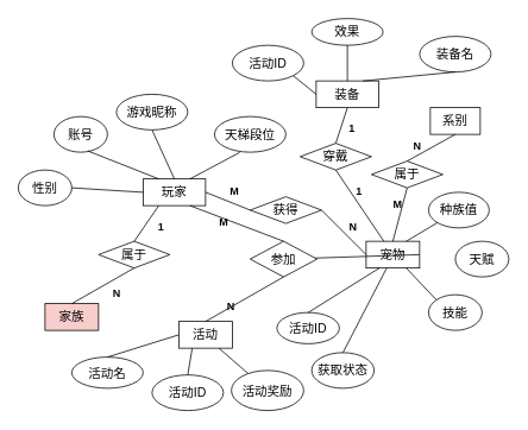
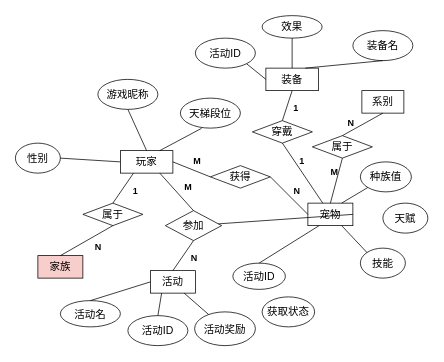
  <mxCell id="0" />
  <mxCell id="1" parent="0" />
  <mxCell id="2" value="&lt;font style=&quot;font-size: 14px;&quot;&gt;玩家&lt;/font&gt;" style="rounded=0;whiteSpace=wrap;html=1;" parent="1" vertex="1"><mxGeometry x="160" y="200" width="70" height="30" as="geometry" /></mxCell>
- <mxCell id="3" value="&lt;font style=&quot;font-size: 14px;&quot;&gt;账号&lt;/font&gt;" style="ellipse;whiteSpace=wrap;html=1;" parent="1" vertex="1"><mxGeometry x="60" y="130" width="60" height="40" as="geometry" /></mxCell>
- <mxCell id="4" value="" style="endArrow=none;html=1;rounded=0;entryX=0.633;entryY=0.965;entryDx=0;entryDy=0;entryPerimeter=0;exitX=0.25;exitY=0;exitDx=0;exitDy=0;" parent="1" source="2" target="3" edge="1"><mxGeometry width="50" height="50" relative="1" as="geometry"><mxPoint x="90" y="230" as="sourcePoint" /><mxPoint x="140" y="180" as="targetPoint" /><Array as="points" /></mxGeometry></mxCell>
  <mxCell id="5" value="&lt;font style=&quot;font-size: 14px;&quot;&gt;游戏昵称&lt;/font&gt;" style="ellipse;whiteSpace=wrap;html=1;" parent="1" vertex="1"><mxGeometry x="130" y="105" width="80" height="40" as="geometry" /></mxCell>
  <mxCell id="6" value="" style="endArrow=none;html=1;rounded=0;entryX=0.5;entryY=1;entryDx=0;entryDy=0;exitX=0.5;exitY=0;exitDx=0;exitDy=0;" parent="1" source="2" target="5" edge="1"><mxGeometry width="50" height="50" relative="1" as="geometry"><mxPoint x="210" y="220" as="sourcePoint" /><mxPoint x="260" y="170" as="targetPoint" /><Array as="points" /></mxGeometry></mxCell>
  <mxCell id="7" value="&lt;font style=&quot;font-size: 14px;&quot;&gt;获得&lt;/font&gt;" style="rhombus;whiteSpace=wrap;html=1;" parent="1" vertex="1"><mxGeometry x="280" y="220" width="80" height="30" as="geometry" /></mxCell>
  <mxCell id="8" value="" style="endArrow=none;html=1;rounded=0;entryX=1;entryY=0.5;entryDx=0;entryDy=0;exitX=0;exitY=0.5;exitDx=0;exitDy=0;" parent="1" source="7" target="2" edge="1"><mxGeometry width="50" height="50" relative="1" as="geometry"><mxPoint x="200" y="280" as="sourcePoint" /><mxPoint x="250" y="230" as="targetPoint" /></mxGeometry></mxCell>
  <mxCell id="9" value="&lt;font style=&quot;font-size: 12px;&quot;&gt;M&lt;/font&gt;" style="text;strokeColor=none;fillColor=none;html=1;fontSize=24;fontStyle=1;verticalAlign=middle;align=center;" parent="1" vertex="1"><mxGeometry x="244" y="200" width="36" height="20" as="geometry" /></mxCell>
  <mxCell id="10" value="&lt;font style=&quot;font-size: 14px;&quot;&gt;宠物&lt;/font&gt;" style="rounded=0;whiteSpace=wrap;html=1;" parent="1" vertex="1"><mxGeometry x="410" y="270" width="60" height="30" as="geometry" /></mxCell>
  <mxCell id="11" value="" style="endArrow=none;html=1;rounded=0;entryX=1;entryY=0.5;entryDx=0;entryDy=0;exitX=0;exitY=0.5;exitDx=0;exitDy=0;" parent="1" source="10" target="7" edge="1"><mxGeometry width="50" height="50" relative="1" as="geometry"><mxPoint x="280" y="300" as="sourcePoint" /><mxPoint x="330" y="250" as="targetPoint" /></mxGeometry></mxCell>
  <mxCell id="12" value="&lt;font style=&quot;font-size: 12px;&quot;&gt;N&lt;/font&gt;" style="text;strokeColor=none;fillColor=none;html=1;fontSize=24;fontStyle=1;verticalAlign=middle;align=center;" parent="1" vertex="1"><mxGeometry x="380" y="240" width="30" height="20" as="geometry" /></mxCell>
  <mxCell id="13" value="&lt;font style=&quot;font-size: 14px;&quot;&gt;种族值&lt;/font&gt;" style="ellipse;whiteSpace=wrap;html=1;" parent="1" vertex="1"><mxGeometry x="480" y="215" width="68" height="40" as="geometry" /></mxCell>
  <mxCell id="14" value="" style="endArrow=none;html=1;rounded=0;entryX=0;entryY=1;entryDx=0;entryDy=0;exitX=0.75;exitY=0;exitDx=0;exitDy=0;" parent="1" source="10" target="13" edge="1"><mxGeometry width="50" height="50" relative="1" as="geometry"><mxPoint x="470" y="350" as="sourcePoint" /><mxPoint x="520" y="300" as="targetPoint" /></mxGeometry></mxCell>
  <mxCell id="15" value="&lt;font style=&quot;font-size: 14px;&quot;&gt;天赋&lt;/font&gt;" style="ellipse;whiteSpace=wrap;html=1;" parent="1" vertex="1"><mxGeometry x="510" y="270" width="60" height="40" as="geometry" /></mxCell>
  <mxCell id="16" value="" style="endArrow=none;html=1;rounded=0;exitX=1;exitY=0.5;exitDx=0;exitDy=0;" parent="1" source="10" target="35" edge="1"><mxGeometry width="50" height="50" relative="1" as="geometry"><mxPoint x="450" y="380" as="sourcePoint" /><mxPoint x="500" y="330" as="targetPoint" /></mxGeometry></mxCell>
  <mxCell id="17" value="&lt;font style=&quot;font-size: 14px;&quot;&gt;系别&lt;/font&gt;" style="rounded=0;whiteSpace=wrap;html=1;" parent="1" vertex="1"><mxGeometry x="482" y="120" width="56" height="30" as="geometry" /></mxCell>
  <mxCell id="18" value="&lt;font style=&quot;font-size: 14px;&quot;&gt;属于&lt;/font&gt;" style="rhombus;whiteSpace=wrap;html=1;" parent="1" vertex="1"><mxGeometry x="416" y="180" width="80" height="30" as="geometry" /></mxCell>
  <mxCell id="19" value="" style="endArrow=none;html=1;rounded=0;entryX=0.5;entryY=1;entryDx=0;entryDy=0;exitX=0.5;exitY=0;exitDx=0;exitDy=0;" parent="1" source="10" target="18" edge="1"><mxGeometry width="50" height="50" relative="1" as="geometry"><mxPoint x="340" y="320" as="sourcePoint" /><mxPoint x="390" y="270" as="targetPoint" /></mxGeometry></mxCell>
  <mxCell id="20" value="&lt;span style=&quot;font-size: 12px;&quot;&gt;M&lt;/span&gt;" style="text;strokeColor=none;fillColor=none;html=1;fontSize=24;fontStyle=1;verticalAlign=middle;align=center;" parent="1" vertex="1"><mxGeometry x="430" y="215" width="30" height="20" as="geometry" /></mxCell>
  <mxCell id="21" value="" style="endArrow=none;html=1;rounded=0;entryX=0.5;entryY=1;entryDx=0;entryDy=0;exitX=0.5;exitY=0;exitDx=0;exitDy=0;" parent="1" source="18" target="17" edge="1"><mxGeometry width="50" height="50" relative="1" as="geometry"><mxPoint x="340" y="180" as="sourcePoint" /><mxPoint x="390" y="130" as="targetPoint" /></mxGeometry></mxCell>
  <mxCell id="22" value="&lt;font style=&quot;font-size: 12px;&quot;&gt;N&lt;/font&gt;" style="text;strokeColor=none;fillColor=none;html=1;fontSize=24;fontStyle=1;verticalAlign=middle;align=center;" parent="1" vertex="1"><mxGeometry x="452" y="150" width="30" height="20" as="geometry" /></mxCell>
  <mxCell id="23" value="&lt;span style=&quot;font-size: 14px;&quot;&gt;技能&lt;/span&gt;" style="ellipse;whiteSpace=wrap;html=1;" parent="1" vertex="1"><mxGeometry x="480" y="330" width="60" height="40" as="geometry" /></mxCell>
  <mxCell id="24" value="" style="endArrow=none;html=1;rounded=0;entryX=0.75;entryY=1;entryDx=0;entryDy=0;exitX=0;exitY=0;exitDx=0;exitDy=0;" parent="1" source="23" target="10" edge="1"><mxGeometry width="50" height="50" relative="1" as="geometry"><mxPoint x="403" y="375" as="sourcePoint" /><mxPoint x="453" y="325" as="targetPoint" /></mxGeometry></mxCell>
  <mxCell id="25" value="&lt;font style=&quot;font-size: 14px;&quot;&gt;天梯段位&lt;/font&gt;" style="ellipse;whiteSpace=wrap;html=1;" parent="1" vertex="1"><mxGeometry x="240" y="130" width="80" height="40" as="geometry" /></mxCell>
  <mxCell id="26" value="" style="endArrow=none;html=1;rounded=0;entryX=0.355;entryY=1.005;entryDx=0;entryDy=0;entryPerimeter=0;exitX=0.75;exitY=0;exitDx=0;exitDy=0;" parent="1" source="2" target="25" edge="1"><mxGeometry width="50" height="50" relative="1" as="geometry"><mxPoint x="280" y="290" as="sourcePoint" /><mxPoint x="330" y="240" as="targetPoint" /></mxGeometry></mxCell>
  <mxCell id="27" value="&lt;font style=&quot;font-size: 14px;&quot;&gt;属于&lt;/font&gt;" style="rhombus;whiteSpace=wrap;html=1;" parent="1" vertex="1"><mxGeometry x="110" y="270" width="80" height="30" as="geometry" /></mxCell>
  <mxCell id="28" value="" style="endArrow=none;html=1;rounded=0;entryX=0.25;entryY=1;entryDx=0;entryDy=0;exitX=0.5;exitY=0;exitDx=0;exitDy=0;" parent="1" source="27" target="2" edge="1"><mxGeometry width="50" height="50" relative="1" as="geometry"><mxPoint x="280" y="290" as="sourcePoint" /><mxPoint x="210" y="250" as="targetPoint" /></mxGeometry></mxCell>
  <mxCell id="29" value="&lt;font style=&quot;font-size: 12px;&quot;&gt;1&lt;/font&gt;" style="text;strokeColor=none;fillColor=none;html=1;fontSize=24;fontStyle=1;verticalAlign=middle;align=center;" parent="1" vertex="1"><mxGeometry x="155" y="240" width="50" height="20" as="geometry" /></mxCell>
  <mxCell id="30" value="&lt;font style=&quot;font-size: 14px;&quot;&gt;家族&lt;/font&gt;" style="rounded=0;whiteSpace=wrap;html=1;fillColor=#f8cecc;" parent="1" vertex="1"><mxGeometry x="50" y="340" width="60" height="30" as="geometry" /></mxCell>
  <mxCell id="31" value="" style="endArrow=none;html=1;rounded=0;entryX=0.5;entryY=1;entryDx=0;entryDy=0;exitX=0.5;exitY=0;exitDx=0;exitDy=0;" parent="1" source="30" target="27" edge="1"><mxGeometry width="50" height="50" relative="1" as="geometry"><mxPoint x="155" y="370" as="sourcePoint" /><mxPoint x="205" y="320" as="targetPoint" /><Array as="points" /></mxGeometry></mxCell>
  <mxCell id="32" value="&lt;font style=&quot;font-size: 12px;&quot;&gt;N&lt;/font&gt;" style="text;strokeColor=none;fillColor=none;html=1;fontSize=24;fontStyle=1;verticalAlign=middle;align=center;" parent="1" vertex="1"><mxGeometry x="110" y="310" width="40" height="30" as="geometry" /></mxCell>
  <mxCell id="33" value="&lt;font style=&quot;font-size: 14px;&quot;&gt;性别&lt;/font&gt;" style="ellipse;whiteSpace=wrap;html=1;" parent="1" vertex="1"><mxGeometry x="20" y="190" width="60" height="40" as="geometry" /></mxCell>
  <mxCell id="34" value="" style="endArrow=none;html=1;rounded=0;entryX=0;entryY=0.5;entryDx=0;entryDy=0;exitX=1;exitY=0.5;exitDx=0;exitDy=0;" parent="1" source="33" target="2" edge="1"><mxGeometry width="50" height="50" relative="1" as="geometry"><mxPoint x="60" y="280" as="sourcePoint" /><mxPoint x="120" y="225" as="targetPoint" /><Array as="points" /></mxGeometry></mxCell>
- <mxCell id="35" value="&lt;font style=&quot;font-size: 14px;&quot;&gt;参加&lt;/font&gt;" style="rhombus;whiteSpace=wrap;html=1;" parent="1" vertex="1"><mxGeometry x="280" y="270" width="75" height="40" as="geometry" /></mxCell>
+ <mxCell id="35" value="&lt;font style=&quot;font-size: 14px;&quot;&gt;参加&lt;/font&gt;" style="rhombus;whiteSpace=wrap;html=1;" parent="1" vertex="1"><mxGeometry x="220" y="280" width="75" height="40" as="geometry" /></mxCell>
  <mxCell id="36" value="" style="endArrow=none;html=1;rounded=0;entryX=0.75;entryY=1;entryDx=0;entryDy=0;exitX=0.5;exitY=0;exitDx=0;exitDy=0;" parent="1" source="35" target="2" edge="1"><mxGeometry width="50" height="50" relative="1" as="geometry"><mxPoint x="280" y="280" as="sourcePoint" /><mxPoint x="330" y="230" as="targetPoint" /></mxGeometry></mxCell>
  <mxCell id="37" value="&lt;font style=&quot;font-size: 12px;&quot;&gt;M&lt;/font&gt;" style="text;strokeColor=none;fillColor=none;html=1;fontSize=24;fontStyle=1;verticalAlign=middle;align=center;" parent="1" vertex="1"><mxGeometry x="230" y="235" width="40" height="20" as="geometry" /></mxCell>
  <mxCell id="38" value="&lt;font style=&quot;font-size: 14px;&quot;&gt;活动&lt;/font&gt;" style="rounded=0;whiteSpace=wrap;html=1;" parent="1" vertex="1"><mxGeometry x="200" y="360" width="60" height="30" as="geometry" /></mxCell>
  <mxCell id="39" value="" style="endArrow=none;html=1;rounded=0;entryX=0.5;entryY=1;entryDx=0;entryDy=0;exitX=0.5;exitY=0;exitDx=0;exitDy=0;" parent="1" source="38" target="35" edge="1"><mxGeometry width="50" height="50" relative="1" as="geometry"><mxPoint x="280" y="280" as="sourcePoint" /><mxPoint x="330" y="230" as="targetPoint" /></mxGeometry></mxCell>
  <mxCell id="40" value="&lt;font style=&quot;font-size: 12px;&quot;&gt;N&lt;/font&gt;" style="text;strokeColor=none;fillColor=none;html=1;fontSize=24;fontStyle=1;verticalAlign=middle;align=center;" parent="1" vertex="1"><mxGeometry x="227.5" y="330" width="60" height="20" as="geometry" /></mxCell>
  <mxCell id="41" value="&lt;font style=&quot;font-size: 14px;&quot;&gt;活动名&lt;/font&gt;" style="ellipse;whiteSpace=wrap;html=1;" parent="1" vertex="1"><mxGeometry x="80" y="400" width="80" height="35" as="geometry" /></mxCell>
  <mxCell id="42" value="" style="endArrow=none;html=1;rounded=0;entryX=0;entryY=0.5;entryDx=0;entryDy=0;exitX=0.5;exitY=0;exitDx=0;exitDy=0;" parent="1" source="41" target="38" edge="1"><mxGeometry width="50" height="50" relative="1" as="geometry"><mxPoint x="130" y="470" as="sourcePoint" /><mxPoint x="180" y="420" as="targetPoint" /></mxGeometry></mxCell>
  <mxCell id="43" value="&lt;font style=&quot;font-size: 14px;&quot;&gt;活动ID&lt;/font&gt;" style="ellipse;whiteSpace=wrap;html=1;" parent="1" vertex="1"><mxGeometry x="170" y="420" width="80" height="40" as="geometry" /></mxCell>
  <mxCell id="44" value="" style="endArrow=none;html=1;rounded=0;entryX=0.25;entryY=1;entryDx=0;entryDy=0;exitX=0.5;exitY=0;exitDx=0;exitDy=0;" parent="1" source="43" target="38" edge="1"><mxGeometry width="50" height="50" relative="1" as="geometry"><mxPoint x="250" y="485" as="sourcePoint" /><mxPoint x="300" y="435" as="targetPoint" /></mxGeometry></mxCell>
  <mxCell id="45" value="&lt;font style=&quot;font-size: 14px;&quot;&gt;活动奖励&lt;/font&gt;" style="ellipse;whiteSpace=wrap;html=1;" parent="1" vertex="1"><mxGeometry x="259" y="415" width="81" height="45" as="geometry" /></mxCell>
  <mxCell id="46" value="" style="endArrow=none;html=1;rounded=0;entryX=0.75;entryY=1;entryDx=0;entryDy=0;" parent="1" source="45" target="38" edge="1"><mxGeometry width="50" height="50" relative="1" as="geometry"><mxPoint x="280" y="280" as="sourcePoint" /><mxPoint x="330" y="230" as="targetPoint" /></mxGeometry></mxCell>
  <mxCell id="47" value="&lt;font style=&quot;font-size: 14px;&quot;&gt;活动ID&lt;/font&gt;" style="ellipse;whiteSpace=wrap;html=1;" parent="1" vertex="1"><mxGeometry x="310" y="350" width="70" height="35" as="geometry" /></mxCell>
  <mxCell id="48" value="" style="endArrow=none;html=1;rounded=0;entryX=0.25;entryY=1;entryDx=0;entryDy=0;exitX=0.5;exitY=0;exitDx=0;exitDy=0;" parent="1" source="47" target="10" edge="1"><mxGeometry width="50" height="50" relative="1" as="geometry"><mxPoint x="280" y="280" as="sourcePoint" /><mxPoint x="330" y="230" as="targetPoint" /></mxGeometry></mxCell>
  <mxCell id="49" value="&lt;font style=&quot;font-size: 14px;&quot;&gt;穿戴&lt;/font&gt;" style="rhombus;whiteSpace=wrap;html=1;" parent="1" vertex="1"><mxGeometry x="336" y="160" width="80" height="30" as="geometry" /></mxCell>
  <mxCell id="50" value="" style="endArrow=none;html=1;rounded=0;entryX=0.5;entryY=1;entryDx=0;entryDy=0;" parent="1" source="10" target="49" edge="1"><mxGeometry width="50" height="50" relative="1" as="geometry"><mxPoint x="280" y="270" as="sourcePoint" /><mxPoint x="330" y="220" as="targetPoint" /></mxGeometry></mxCell>
  <mxCell id="51" value="&lt;font style=&quot;font-size: 12px;&quot;&gt;1&lt;/font&gt;" style="text;strokeColor=none;fillColor=none;html=1;fontSize=24;fontStyle=1;verticalAlign=middle;align=center;" parent="1" vertex="1"><mxGeometry x="380" y="200" width="44" height="20" as="geometry" /></mxCell>
  <mxCell id="52" value="&lt;font style=&quot;font-size: 14px;&quot;&gt;装备&lt;/font&gt;" style="rounded=0;whiteSpace=wrap;html=1;" parent="1" vertex="1"><mxGeometry x="354" y="90" width="70" height="30" as="geometry" /></mxCell>
  <mxCell id="53" value="" style="endArrow=none;html=1;rounded=0;entryX=0.5;entryY=1;entryDx=0;entryDy=0;exitX=0.5;exitY=0;exitDx=0;exitDy=0;" parent="1" source="49" target="52" edge="1"><mxGeometry width="50" height="50" relative="1" as="geometry"><mxPoint x="280" y="270" as="sourcePoint" /><mxPoint x="330" y="220" as="targetPoint" /></mxGeometry></mxCell>
  <mxCell id="54" value="&lt;font style=&quot;font-size: 12px;&quot;&gt;1&lt;/font&gt;" style="text;strokeColor=none;fillColor=none;html=1;fontSize=24;fontStyle=1;verticalAlign=middle;align=center;" parent="1" vertex="1"><mxGeometry x="362" y="125" width="64" height="30" as="geometry" /></mxCell>
  <mxCell id="55" value="&lt;font style=&quot;font-size: 14px;&quot;&gt;装备名&lt;/font&gt;" style="ellipse;whiteSpace=wrap;html=1;" parent="1" vertex="1"><mxGeometry x="470" y="40" width="80" height="40" as="geometry" /></mxCell>
  <mxCell id="56" value="" style="endArrow=none;html=1;rounded=0;entryX=0.5;entryY=1;entryDx=0;entryDy=0;exitX=0.75;exitY=0;exitDx=0;exitDy=0;" parent="1" source="52" target="55" edge="1"><mxGeometry width="50" height="50" relative="1" as="geometry"><mxPoint x="280" y="270" as="sourcePoint" /><mxPoint x="330" y="220" as="targetPoint" /></mxGeometry></mxCell>
  <mxCell id="57" value="&lt;font style=&quot;font-size: 14px;&quot;&gt;效果&lt;/font&gt;" style="ellipse;whiteSpace=wrap;html=1;" parent="1" vertex="1"><mxGeometry x="349" y="20" width="80" height="30" as="geometry" /></mxCell>
  <mxCell id="58" value="" style="endArrow=none;html=1;rounded=0;entryX=0.5;entryY=1;entryDx=0;entryDy=0;" parent="1" source="52" target="57" edge="1"><mxGeometry width="50" height="50" relative="1" as="geometry"><mxPoint x="280" y="270" as="sourcePoint" /><mxPoint x="330" y="220" as="targetPoint" /></mxGeometry></mxCell>
  <mxCell id="59" value="&lt;font style=&quot;font-size: 14px;&quot;&gt;活动ID&lt;/font&gt;" style="ellipse;whiteSpace=wrap;html=1;" parent="1" vertex="1"><mxGeometry x="260" y="50" width="80" height="40" as="geometry" /></mxCell>
  <mxCell id="60" value="" style="endArrow=none;html=1;rounded=0;entryX=1;entryY=1;entryDx=0;entryDy=0;exitX=0;exitY=0.5;exitDx=0;exitDy=0;" parent="1" source="52" target="59" edge="1"><mxGeometry width="50" height="50" relative="1" as="geometry"><mxPoint x="280" y="270" as="sourcePoint" /><mxPoint x="330" y="220" as="targetPoint" /></mxGeometry></mxCell>
  <mxCell id="61" value="&lt;font style=&quot;font-size: 14px;&quot;&gt;获取状态&lt;/font&gt;" style="ellipse;whiteSpace=wrap;html=1;" vertex="1" parent="1"><mxGeometry x="349" y="395" width="70" height="40" as="geometry" /></mxCell>
- <mxCell id="62" value="" style="endArrow=none;html=1;rounded=0;entryX=0.387;entryY=0.993;entryDx=0;entryDy=0;entryPerimeter=0;exitX=0.5;exitY=0;exitDx=0;exitDy=0;" edge="1" parent="1" source="61" target="10"><mxGeometry width="50" height="50" relative="1" as="geometry"><mxPoint x="280" y="300" as="sourcePoint" /><mxPoint x="330" y="250" as="targetPoint" /></mxGeometry></mxCell>
